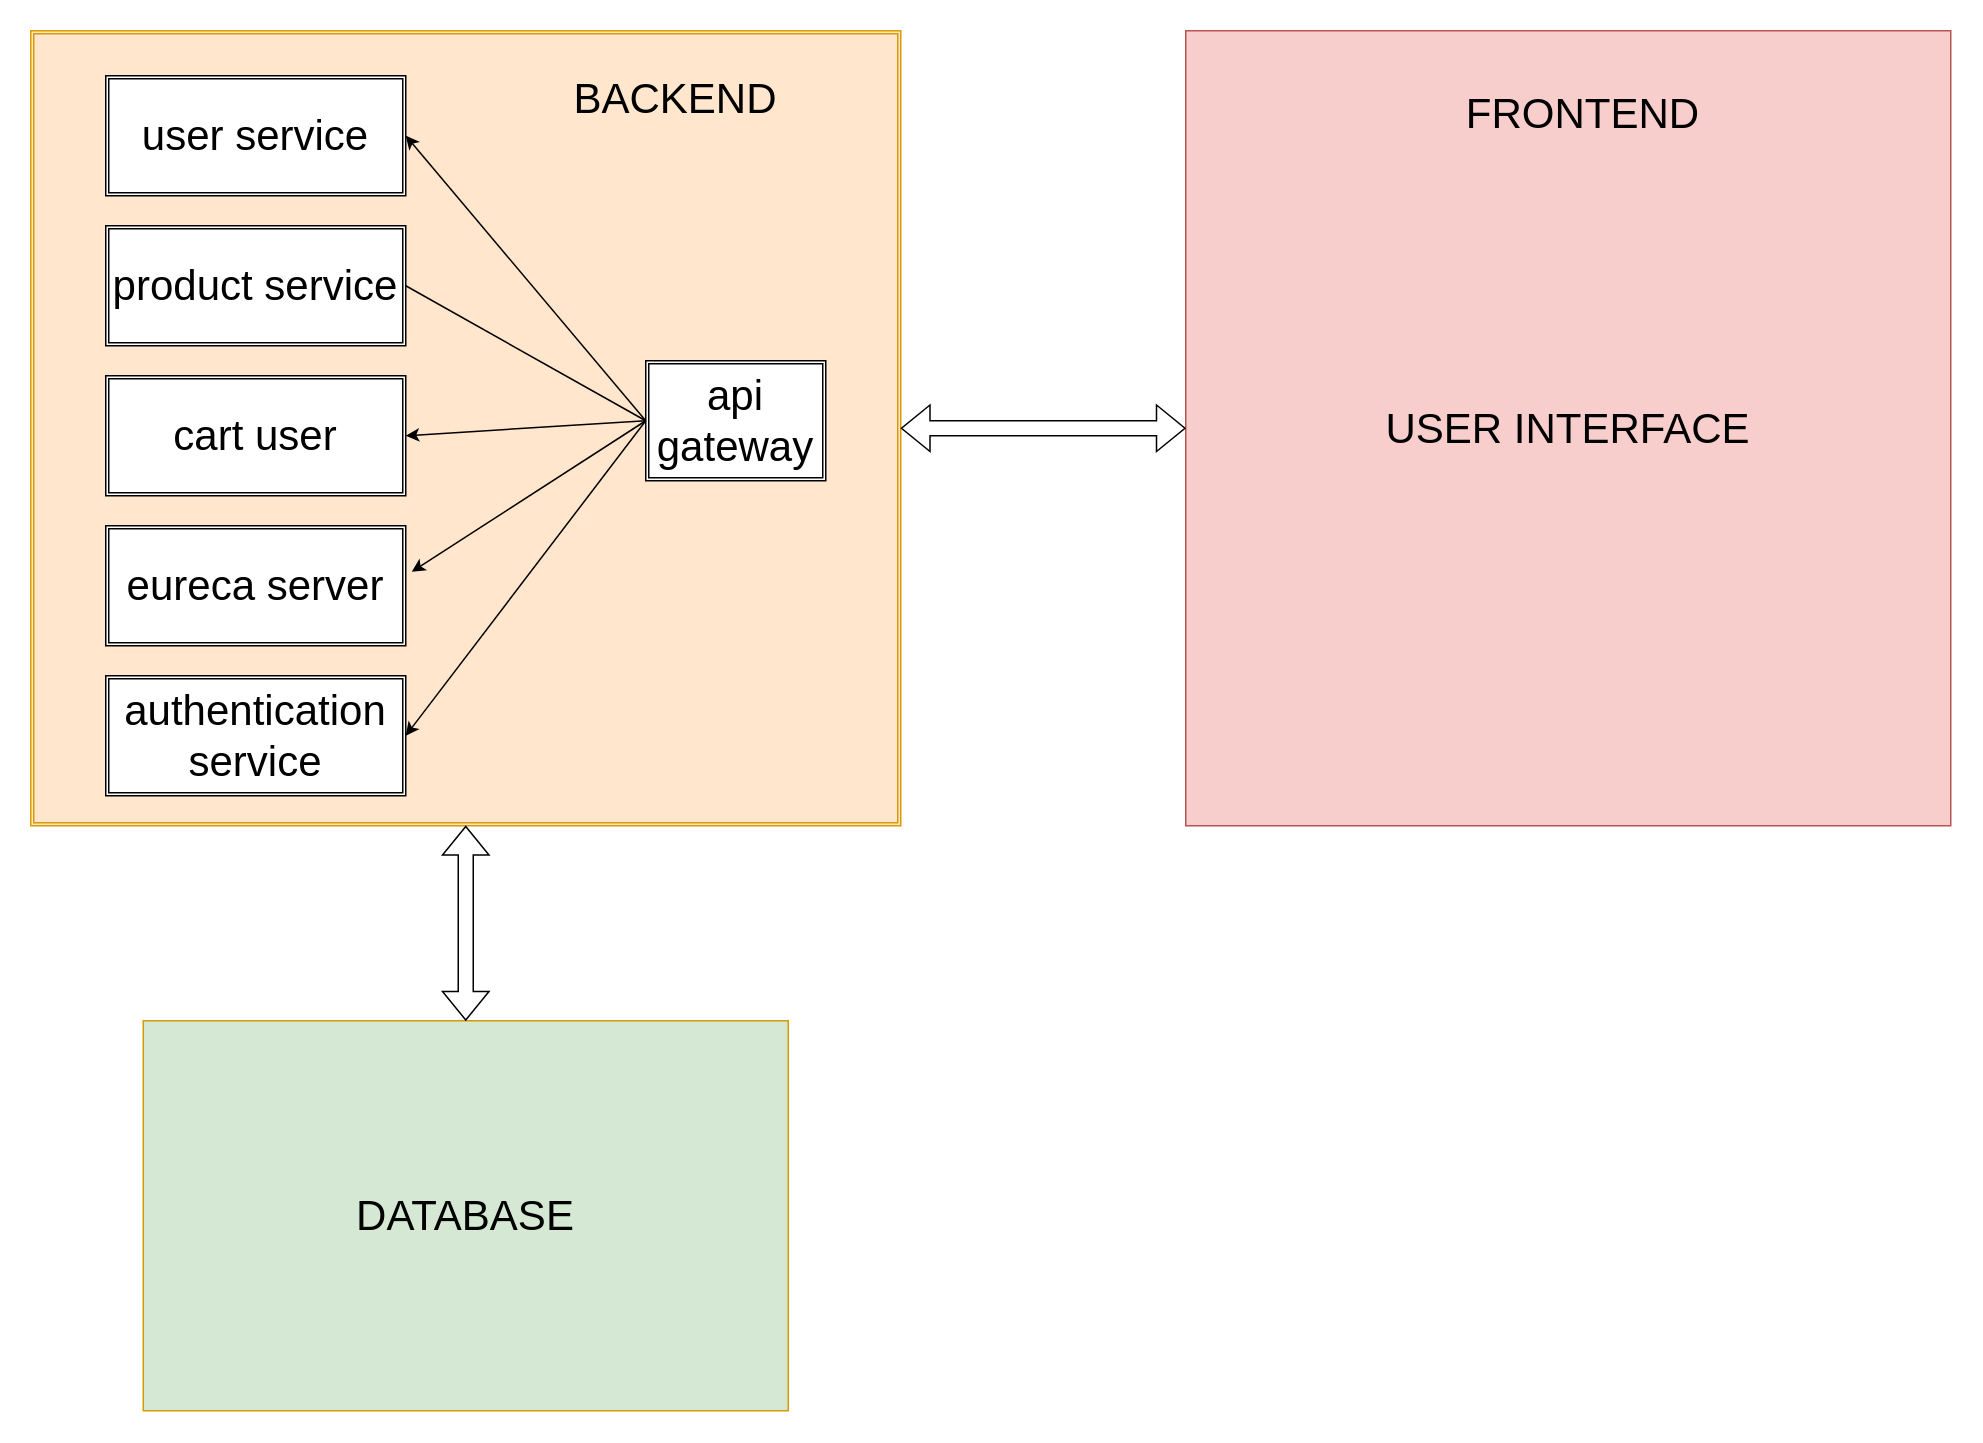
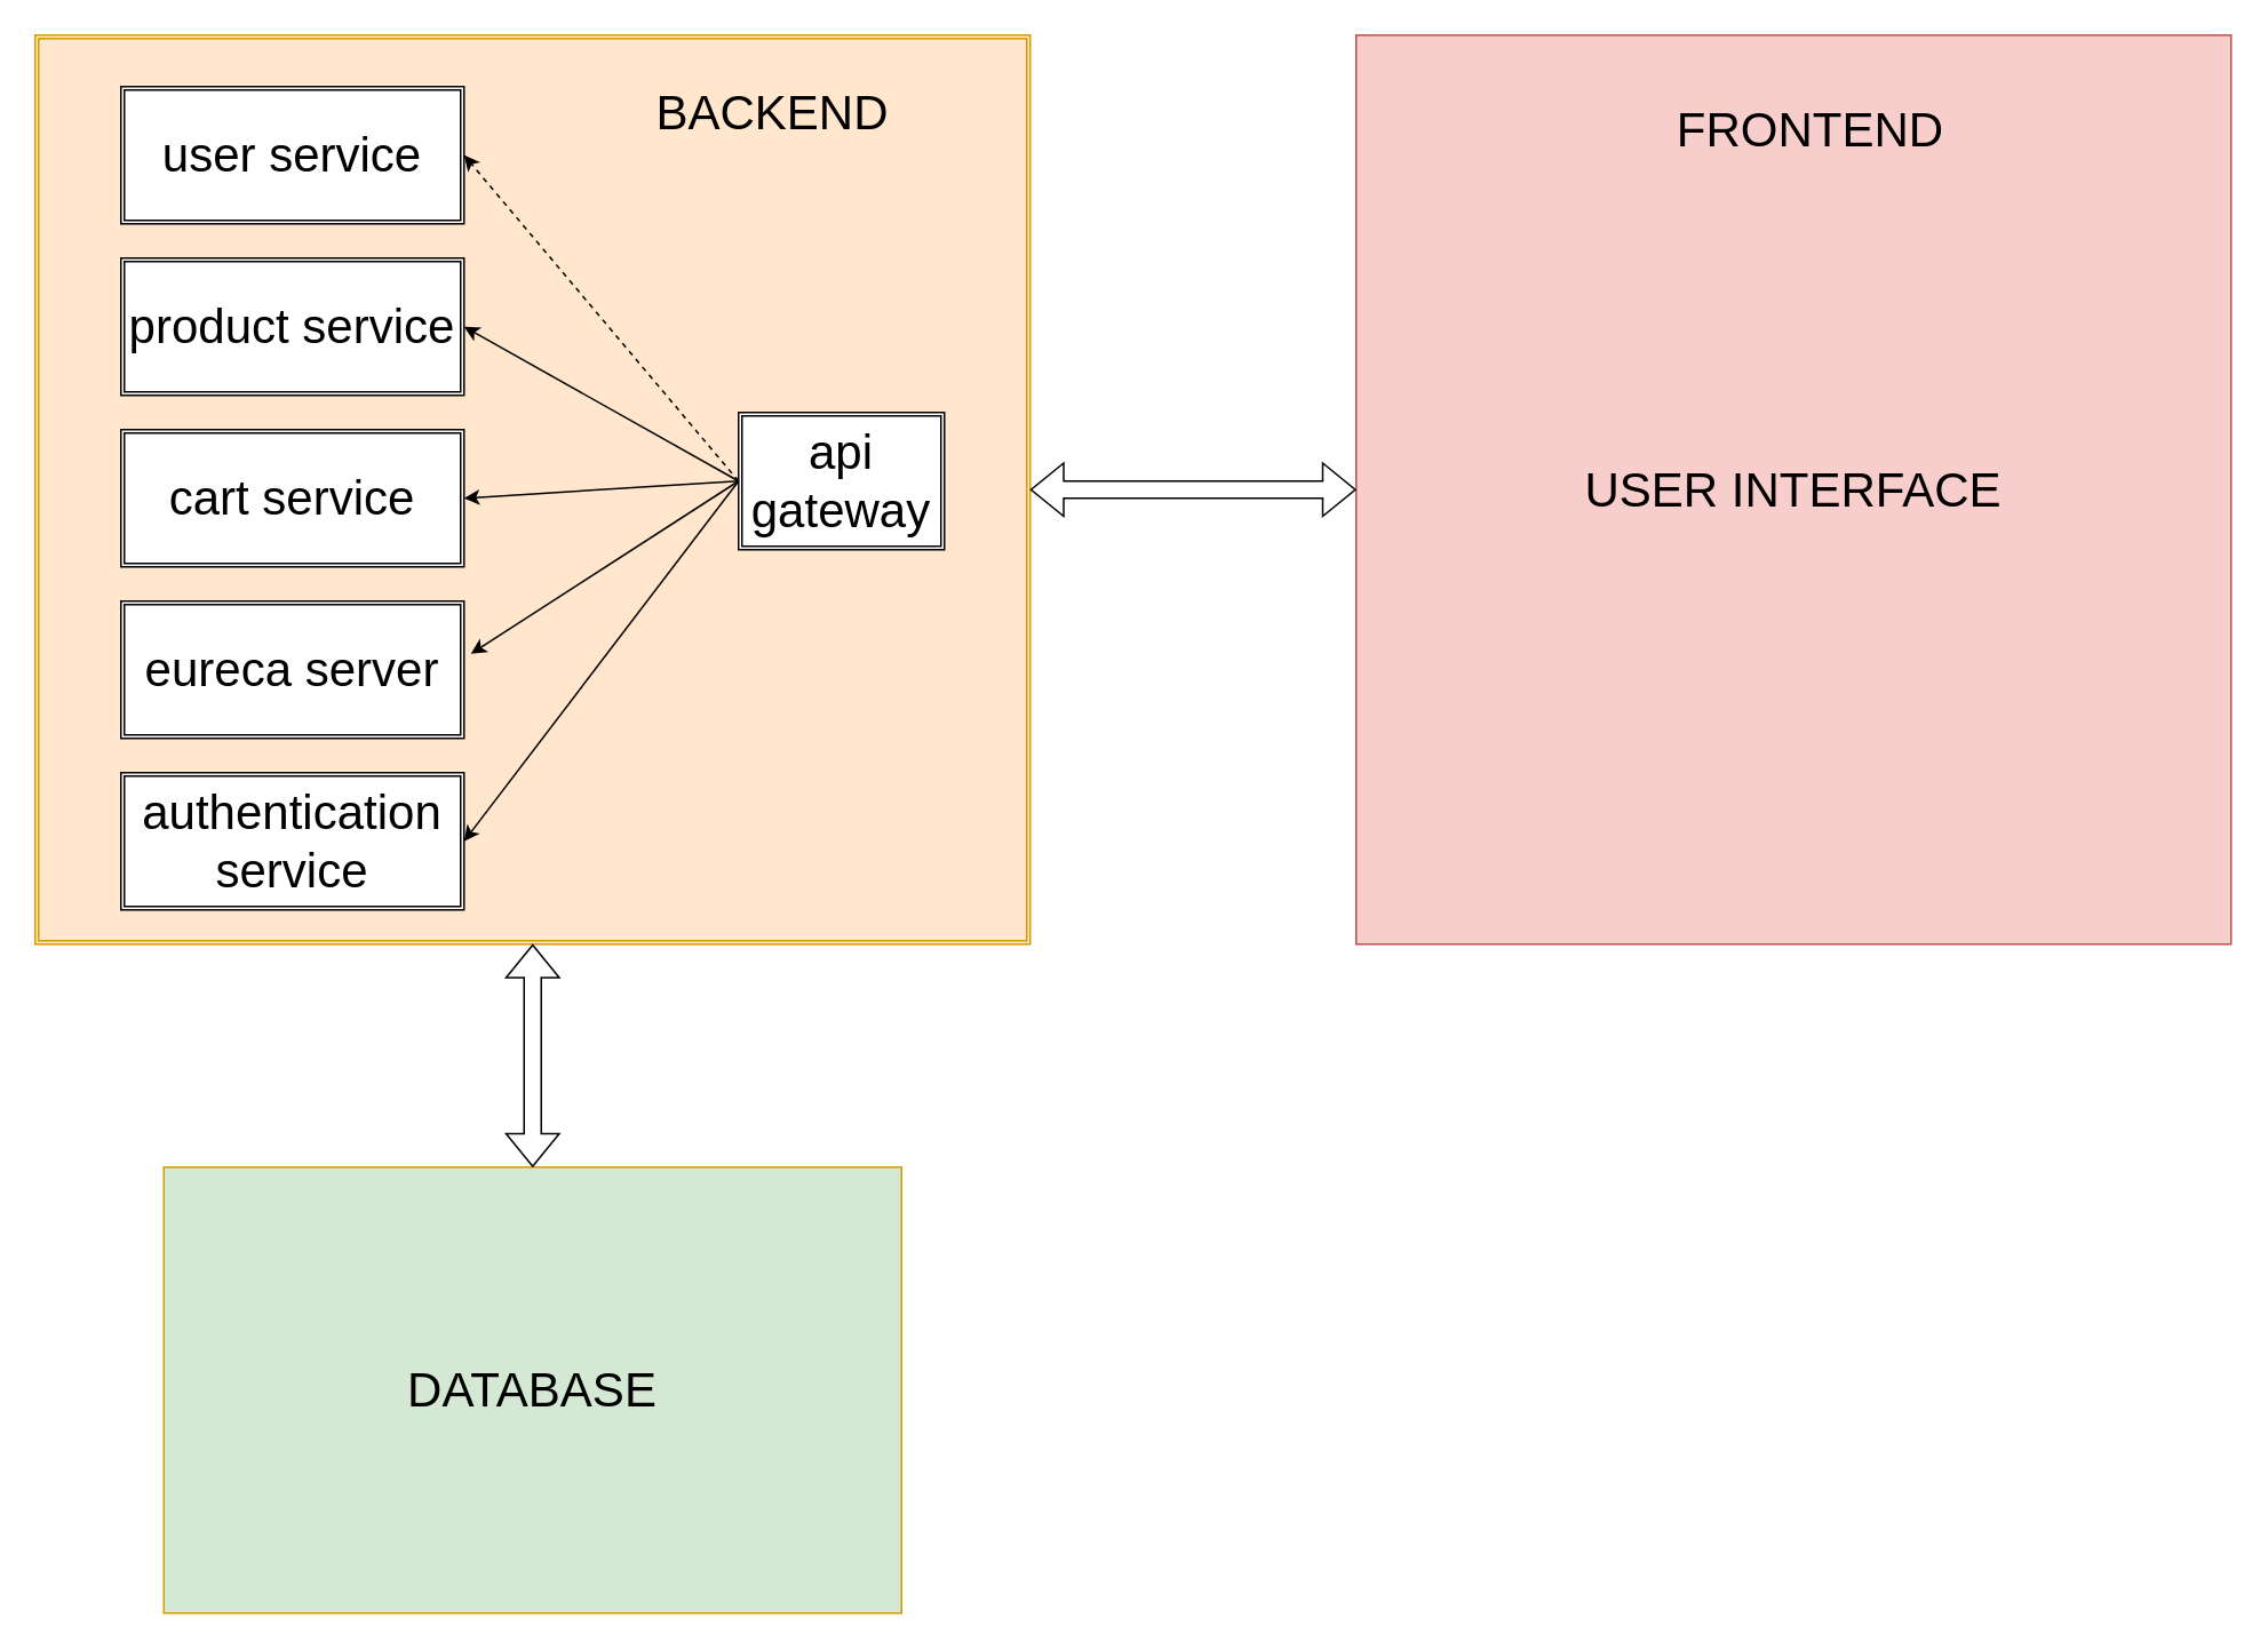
  <mxCell id="0" />
  <mxCell id="1" parent="0" />
  <mxCell id="2" value="" style="shape=ext;double=1;rounded=0;whiteSpace=wrap;html=1;fontSize=28;fillColor=#ffe6cc;strokeColor=#d79b00;" parent="1" vertex="1"><mxGeometry x="20" y="20" width="580" height="530" as="geometry" /></mxCell>
  <mxCell id="3" value="user service" style="shape=ext;double=1;rounded=0;whiteSpace=wrap;html=1;fontSize=28;" parent="1" vertex="1"><mxGeometry x="70" y="50" width="200" height="80" as="geometry" /></mxCell>
  <mxCell id="4" value="product service" style="shape=ext;double=1;rounded=0;whiteSpace=wrap;html=1;fontSize=28;" parent="1" vertex="1"><mxGeometry x="70" y="150" width="200" height="80" as="geometry" /></mxCell>
  <mxCell id="5" value="api gateway&lt;br style=&quot;font-size: 28px;&quot;&gt;" style="shape=ext;double=1;rounded=0;whiteSpace=wrap;html=1;fontSize=28;" parent="1" vertex="1"><mxGeometry x="430" y="240" width="120" height="80" as="geometry" /></mxCell>
- <mxCell id="6" value="cart user" style="shape=ext;double=1;rounded=0;whiteSpace=wrap;html=1;fontSize=28;" parent="1" vertex="1"><mxGeometry x="70" y="250" width="200" height="80" as="geometry" /></mxCell>
+ <mxCell id="6" value="cart service" style="shape=ext;double=1;rounded=0;whiteSpace=wrap;html=1;fontSize=28;" parent="1" vertex="1"><mxGeometry x="70" y="250" width="200" height="80" as="geometry" /></mxCell>
  <mxCell id="7" value="eureca server" style="shape=ext;double=1;rounded=0;whiteSpace=wrap;html=1;fontSize=28;" parent="1" vertex="1"><mxGeometry x="70" y="350" width="200" height="80" as="geometry" /></mxCell>
  <mxCell id="8" value="authentication service" style="shape=ext;double=1;rounded=0;whiteSpace=wrap;html=1;fontSize=28;" parent="1" vertex="1"><mxGeometry x="70" y="450" width="200" height="80" as="geometry" /></mxCell>
- <mxCell id="9" value="" style="endArrow=classic;html=1;rounded=0;exitX=0;exitY=0.5;exitDx=0;exitDy=0;entryX=1;entryY=0.5;entryDx=0;entryDy=0;fontSize=28;" parent="1" source="5" target="3" edge="1"><mxGeometry width="50" height="50" relative="1" as="geometry"><mxPoint x="630" y="310" as="sourcePoint" /><mxPoint x="680" y="260" as="targetPoint" /></mxGeometry></mxCell>
- <mxCell id="10" value="" style="endArrow=none;html=1;rounded=0;entryX=1;entryY=0.5;entryDx=0;entryDy=0;exitX=0;exitY=0.5;exitDx=0;exitDy=0;fontSize=28;" parent="1" source="5" target="4" edge="1"><mxGeometry width="50" height="50" relative="1" as="geometry"><mxPoint x="450" y="290" as="sourcePoint" /><mxPoint x="200" y="100" as="targetPoint" /></mxGeometry></mxCell>
+ <mxCell id="9" value="" style="endArrow=classic;html=1;rounded=0;exitX=0;exitY=0.5;exitDx=0;exitDy=0;entryX=1;entryY=0.5;entryDx=0;entryDy=0;fontSize=28;dashed=1;" parent="1" source="5" target="3" edge="1"><mxGeometry width="50" height="50" relative="1" as="geometry"><mxPoint x="630" y="310" as="sourcePoint" /><mxPoint x="680" y="260" as="targetPoint" /></mxGeometry></mxCell>
+ <mxCell id="10" value="" style="endArrow=classic;html=1;rounded=0;entryX=1;entryY=0.5;entryDx=0;entryDy=0;exitX=0;exitY=0.5;exitDx=0;exitDy=0;fontSize=28;" parent="1" source="5" target="4" edge="1"><mxGeometry width="50" height="50" relative="1" as="geometry"><mxPoint x="450" y="290" as="sourcePoint" /><mxPoint x="200" y="100" as="targetPoint" /></mxGeometry></mxCell>
  <mxCell id="11" value="" style="endArrow=classic;html=1;rounded=0;exitX=0;exitY=0.5;exitDx=0;exitDy=0;entryX=1;entryY=0.5;entryDx=0;entryDy=0;fontSize=28;" parent="1" source="5" target="6" edge="1"><mxGeometry width="50" height="50" relative="1" as="geometry"><mxPoint x="700" y="300" as="sourcePoint" /><mxPoint x="210" y="110" as="targetPoint" /></mxGeometry></mxCell>
  <mxCell id="12" value="" style="endArrow=classic;html=1;rounded=0;exitX=0;exitY=0.5;exitDx=0;exitDy=0;entryX=1.02;entryY=0.384;entryDx=0;entryDy=0;entryPerimeter=0;fontSize=28;" parent="1" source="5" target="7" edge="1"><mxGeometry width="50" height="50" relative="1" as="geometry"><mxPoint x="710" y="310" as="sourcePoint" /><mxPoint x="220" y="120" as="targetPoint" /></mxGeometry></mxCell>
  <mxCell id="13" value="" style="endArrow=classic;html=1;rounded=0;entryX=1;entryY=0.5;entryDx=0;entryDy=0;exitX=0;exitY=0.5;exitDx=0;exitDy=0;fontSize=28;" parent="1" source="5" target="8" edge="1"><mxGeometry width="50" height="50" relative="1" as="geometry"><mxPoint x="680" y="280" as="sourcePoint" /><mxPoint x="202" y="391" as="targetPoint" /></mxGeometry></mxCell>
  <mxCell id="14" value="USER INTERFACE" style="rounded=0;whiteSpace=wrap;html=1;fontSize=28;fillColor=#f8cecc;strokeColor=#b85450;" parent="1" vertex="1"><mxGeometry x="790" y="20" width="510" height="530" as="geometry" /></mxCell>
  <mxCell id="15" value="" style="shape=flexArrow;endArrow=classic;startArrow=classic;html=1;rounded=0;entryX=0;entryY=0.5;entryDx=0;entryDy=0;exitX=1;exitY=0.5;exitDx=0;exitDy=0;fontSize=28;" parent="1" source="2" target="14" edge="1"><mxGeometry width="100" height="100" relative="1" as="geometry"><mxPoint x="600" y="330" as="sourcePoint" /><mxPoint x="700" y="230" as="targetPoint" /></mxGeometry></mxCell>
  <mxCell id="16" value="BACKEND" style="text;html=1;strokeColor=none;fillColor=none;align=center;verticalAlign=middle;whiteSpace=wrap;rounded=0;fontSize=28;" parent="1" vertex="1"><mxGeometry x="420" y="50" width="60" height="30" as="geometry" /></mxCell>
  <mxCell id="17" value="FRONTEND" style="text;html=1;strokeColor=none;fillColor=none;align=center;verticalAlign=middle;whiteSpace=wrap;rounded=0;fontSize=28;" parent="1" vertex="1"><mxGeometry x="1025" y="60" width="60" height="30" as="geometry" /></mxCell>
  <mxCell id="18" value="DATABASE" style="rounded=0;whiteSpace=wrap;html=1;fontSize=28;fillColor=#d5e8d4;strokeColor=#d79b00;" parent="1" vertex="1"><mxGeometry x="95" y="680" width="430" height="260" as="geometry" /></mxCell>
  <mxCell id="19" value="" style="shape=flexArrow;endArrow=classic;startArrow=classic;html=1;rounded=0;entryX=0.5;entryY=1;entryDx=0;entryDy=0;exitX=0.5;exitY=0;exitDx=0;exitDy=0;fontSize=28;" parent="1" source="18" target="2" edge="1"><mxGeometry width="100" height="100" relative="1" as="geometry"><mxPoint x="200" y="680" as="sourcePoint" /><mxPoint x="300" y="580" as="targetPoint" /></mxGeometry></mxCell>
